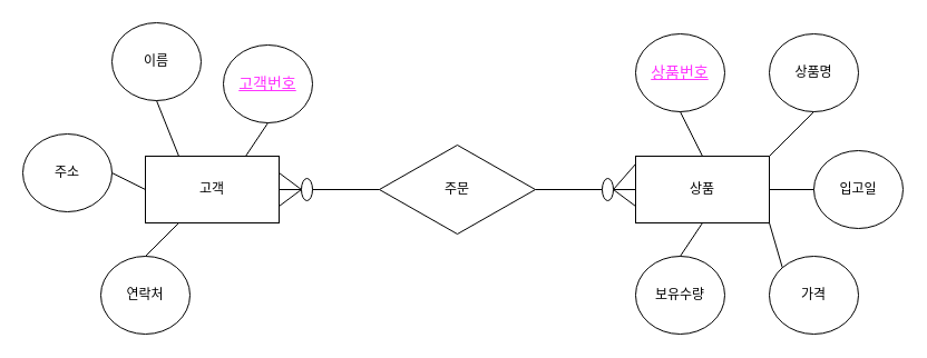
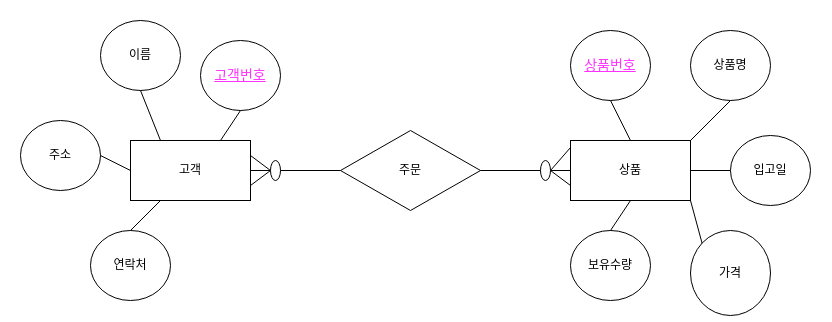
  <mxCell id="0" />
  <mxCell id="1" parent="0" />
  <mxCell id="2" value="고객" style="rounded=0;whiteSpace=wrap;html=1;" vertex="1" parent="1"><mxGeometry x="130" y="140" width="120" height="60" as="geometry" /></mxCell>
  <mxCell id="3" value="상품" style="rounded=0;whiteSpace=wrap;html=1;" vertex="1" parent="1"><mxGeometry x="570" y="140" width="120" height="60" as="geometry" /></mxCell>
  <mxCell id="4" value="이름" style="ellipse;whiteSpace=wrap;html=1;" vertex="1" parent="1"><mxGeometry x="100" y="20" width="80" height="70" as="geometry" /></mxCell>
  <mxCell id="5" value="&lt;u style=&quot;font-size: 14px;&quot;&gt;고객번호&lt;/u&gt;" style="ellipse;whiteSpace=wrap;html=1;fontColor=#FF33FF;fontSize=14;" vertex="1" parent="1"><mxGeometry x="200" y="40" width="80" height="70" as="geometry" /></mxCell>
  <mxCell id="6" value="주소" style="ellipse;whiteSpace=wrap;html=1;" vertex="1" parent="1"><mxGeometry x="20" y="120" width="80" height="70" as="geometry" /></mxCell>
  <mxCell id="7" value="연락처" style="ellipse;whiteSpace=wrap;html=1;" vertex="1" parent="1"><mxGeometry x="90" y="230" width="80" height="70" as="geometry" /></mxCell>
  <mxCell id="8" value="" style="endArrow=none;html=1;exitX=0.75;exitY=0;exitDx=0;exitDy=0;entryX=0.5;entryY=1;entryDx=0;entryDy=0;" edge="1" parent="1" source="2" target="5"><mxGeometry width="50" height="50" relative="1" as="geometry"><mxPoint x="400" y="200" as="sourcePoint" /><mxPoint x="450" y="150" as="targetPoint" /></mxGeometry></mxCell>
  <mxCell id="9" value="" style="endArrow=none;html=1;exitX=0.25;exitY=0;exitDx=0;exitDy=0;entryX=0.5;entryY=1;entryDx=0;entryDy=0;" edge="1" parent="1" source="2" target="4"><mxGeometry width="50" height="50" relative="1" as="geometry"><mxPoint x="200" y="150" as="sourcePoint" /><mxPoint x="231.716" y="109.749" as="targetPoint" /></mxGeometry></mxCell>
  <mxCell id="10" value="" style="endArrow=none;html=1;exitX=0;exitY=0.5;exitDx=0;exitDy=0;entryX=1;entryY=0.5;entryDx=0;entryDy=0;" edge="1" parent="1" source="2" target="6"><mxGeometry width="50" height="50" relative="1" as="geometry"><mxPoint x="170" y="150" as="sourcePoint" /><mxPoint x="150" y="120" as="targetPoint" /></mxGeometry></mxCell>
  <mxCell id="11" value="" style="endArrow=none;html=1;exitX=0.25;exitY=1;exitDx=0;exitDy=0;entryX=0.5;entryY=0;entryDx=0;entryDy=0;" edge="1" parent="1" source="2" target="7"><mxGeometry width="50" height="50" relative="1" as="geometry"><mxPoint x="140" y="180" as="sourcePoint" /><mxPoint x="110" y="165" as="targetPoint" /></mxGeometry></mxCell>
  <mxCell id="12" value="상품번호" style="ellipse;whiteSpace=wrap;html=1;fontStyle=4;fontColor=#FF33FF;fontSize=14;" vertex="1" parent="1"><mxGeometry x="570" y="30" width="80" height="70" as="geometry" /></mxCell>
  <mxCell id="13" value="상품명" style="ellipse;whiteSpace=wrap;html=1;" vertex="1" parent="1"><mxGeometry x="690" y="30" width="80" height="70" as="geometry" /></mxCell>
  <mxCell id="14" value="입고일" style="ellipse;whiteSpace=wrap;html=1;" vertex="1" parent="1"><mxGeometry x="730" y="135" width="80" height="70" as="geometry" /></mxCell>
- <mxCell id="15" value="가격" style="ellipse;whiteSpace=wrap;html=1;" vertex="1" parent="1"><mxGeometry x="690" y="230" width="80" height="70" as="geometry" /></mxCell>
+ <mxCell id="15" value="가격" style="ellipse;whiteSpace=wrap;html=1;" vertex="1" parent="1"><mxGeometry x="690" y="230" width="80" height="85" as="geometry" /></mxCell>
  <mxCell id="16" value="보유수량" style="ellipse;whiteSpace=wrap;html=1;" vertex="1" parent="1"><mxGeometry x="570" y="230" width="80" height="70" as="geometry" /></mxCell>
  <mxCell id="17" value="" style="endArrow=none;html=1;entryX=0;entryY=0.5;entryDx=0;entryDy=0;exitX=1;exitY=0.5;exitDx=0;exitDy=0;" edge="1" parent="1" source="3" target="14"><mxGeometry width="50" height="50" relative="1" as="geometry"><mxPoint x="400" y="200" as="sourcePoint" /><mxPoint x="450" y="150" as="targetPoint" /></mxGeometry></mxCell>
  <mxCell id="18" value="" style="endArrow=none;html=1;entryX=0.5;entryY=1;entryDx=0;entryDy=0;exitX=0.5;exitY=0;exitDx=0;exitDy=0;" edge="1" parent="1" source="16" target="3"><mxGeometry width="50" height="50" relative="1" as="geometry"><mxPoint x="700" y="180" as="sourcePoint" /><mxPoint x="740" y="180" as="targetPoint" /></mxGeometry></mxCell>
  <mxCell id="19" value="" style="endArrow=none;html=1;exitX=0;exitY=0;exitDx=0;exitDy=0;entryX=1;entryY=1;entryDx=0;entryDy=0;" edge="1" parent="1" source="15" target="3"><mxGeometry width="50" height="50" relative="1" as="geometry"><mxPoint x="710" y="190" as="sourcePoint" /><mxPoint x="680" y="220" as="targetPoint" /></mxGeometry></mxCell>
  <mxCell id="20" value="" style="endArrow=none;html=1;entryX=0.5;entryY=0;entryDx=0;entryDy=0;exitX=0.5;exitY=1;exitDx=0;exitDy=0;" edge="1" parent="1" source="12" target="3"><mxGeometry width="50" height="50" relative="1" as="geometry"><mxPoint x="700" y="180" as="sourcePoint" /><mxPoint x="740" y="180" as="targetPoint" /></mxGeometry></mxCell>
  <mxCell id="21" value="" style="endArrow=none;html=1;entryX=1;entryY=0;entryDx=0;entryDy=0;exitX=0.5;exitY=1;exitDx=0;exitDy=0;" edge="1" parent="1" source="13" target="3"><mxGeometry width="50" height="50" relative="1" as="geometry"><mxPoint x="710" y="190" as="sourcePoint" /><mxPoint x="750" y="190" as="targetPoint" /></mxGeometry></mxCell>
  <mxCell id="22" value="주문" style="rhombus;whiteSpace=wrap;html=1;" vertex="1" parent="1"><mxGeometry x="340" y="130" width="140" height="80" as="geometry" /></mxCell>
  <mxCell id="23" value="" style="endArrow=none;html=1;exitX=1;exitY=0.5;exitDx=0;exitDy=0;entryX=0;entryY=0.5;entryDx=0;entryDy=0;" edge="1" parent="1" source="2" target="22"><mxGeometry width="50" height="50" relative="1" as="geometry"><mxPoint x="400" y="200" as="sourcePoint" /><mxPoint x="450" y="150" as="targetPoint" /></mxGeometry></mxCell>
  <mxCell id="24" value="" style="endArrow=none;html=1;entryX=0;entryY=0.5;entryDx=0;entryDy=0;exitX=1;exitY=0.5;exitDx=0;exitDy=0;" edge="1" parent="1" source="29" target="3"><mxGeometry width="50" height="50" relative="1" as="geometry"><mxPoint x="480" y="170" as="sourcePoint" /><mxPoint x="350" y="180" as="targetPoint" /></mxGeometry></mxCell>
  <mxCell id="25" value="" style="endArrow=none;html=1;fontSize=14;fontColor=#FF33FF;entryX=0;entryY=0.117;entryDx=0;entryDy=0;entryPerimeter=0;" edge="1" parent="1" target="3"><mxGeometry width="50" height="50" relative="1" as="geometry"><mxPoint x="550" y="170" as="sourcePoint" /><mxPoint x="330" y="150" as="targetPoint" /></mxGeometry></mxCell>
  <mxCell id="26" value="" style="endArrow=none;html=1;fontSize=14;fontColor=#FF33FF;entryX=0;entryY=0.75;entryDx=0;entryDy=0;" edge="1" parent="1" target="3"><mxGeometry width="50" height="50" relative="1" as="geometry"><mxPoint x="550" y="170" as="sourcePoint" /><mxPoint x="571" y="192" as="targetPoint" /></mxGeometry></mxCell>
  <mxCell id="27" value="" style="endArrow=none;html=1;fontSize=14;fontColor=#FF33FF;exitX=1;exitY=0.25;exitDx=0;exitDy=0;" edge="1" parent="1" source="2"><mxGeometry width="50" height="50" relative="1" as="geometry"><mxPoint x="560" y="180" as="sourcePoint" /><mxPoint x="270" y="170" as="targetPoint" /></mxGeometry></mxCell>
  <mxCell id="28" value="" style="endArrow=none;html=1;fontSize=14;fontColor=#FF33FF;exitX=1;exitY=0.75;exitDx=0;exitDy=0;" edge="1" parent="1" source="2"><mxGeometry width="50" height="50" relative="1" as="geometry"><mxPoint x="260" y="165" as="sourcePoint" /><mxPoint x="270" y="170" as="targetPoint" /></mxGeometry></mxCell>
  <mxCell id="29" value="" style="ellipse;whiteSpace=wrap;html=1;fontSize=14;fontColor=#FF33FF;" vertex="1" parent="1"><mxGeometry x="540" y="160" width="10" height="20" as="geometry" /></mxCell>
  <mxCell id="30" value="" style="endArrow=none;html=1;entryX=0;entryY=0.5;entryDx=0;entryDy=0;exitX=1;exitY=0.5;exitDx=0;exitDy=0;" edge="1" parent="1" source="22" target="29"><mxGeometry width="50" height="50" relative="1" as="geometry"><mxPoint x="480" y="170" as="sourcePoint" /><mxPoint x="570" y="170" as="targetPoint" /></mxGeometry></mxCell>
  <mxCell id="31" value="" style="ellipse;whiteSpace=wrap;html=1;fontSize=14;fontColor=#FF33FF;" vertex="1" parent="1"><mxGeometry x="270" y="160" width="10" height="20" as="geometry" /></mxCell>
